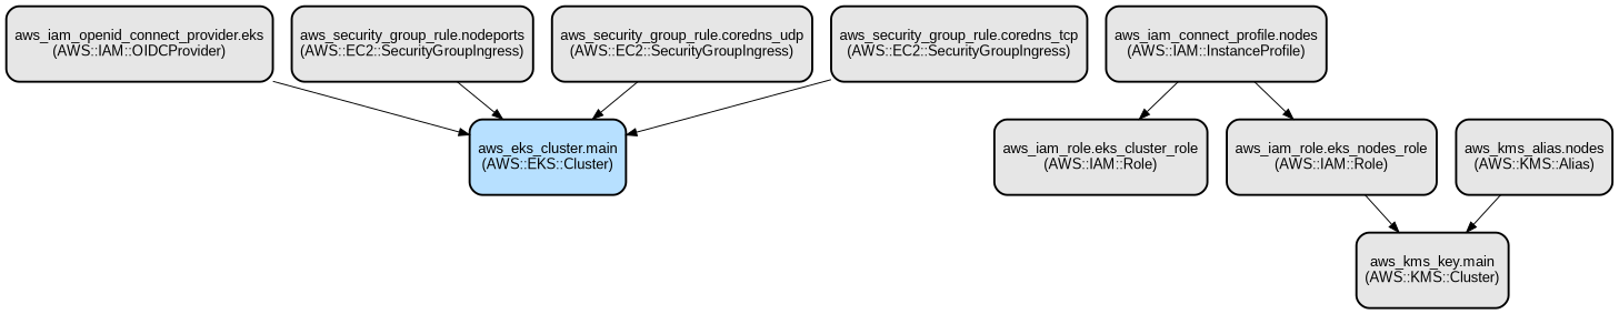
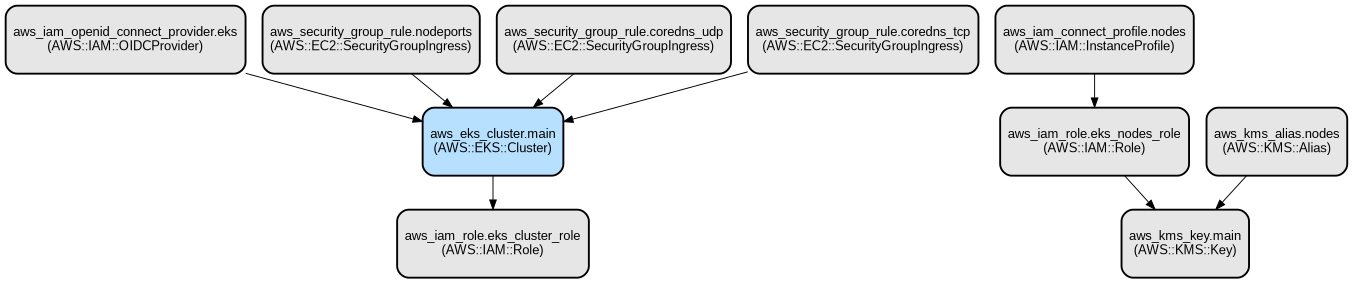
  digraph {
    node [color=black fillcolor="#E6E6E6" fontname=Arial shape=rectangle style="filled,bold,rounded"]
    n1 [fillcolor="#B7E0FF" height=1 label="aws_eks_cluster.main\n(AWS::EKS::Cluster)"]
    n2 [height=1 label="aws_iam_role.eks_cluster_role\n(AWS::IAM::Role)"]
-   n3 [height=1 label="aws_kms_key.main\n(AWS::KMS::Cluster)"]
+   n3 [height=1 label="aws_kms_key.main\n(AWS::KMS::Key)"]
    n4 [height=1 label="aws_iam_role.eks_nodes_role\n(AWS::IAM::Role)"]
    n5 [height=1 label="aws_iam_connect_profile.nodes\n(AWS::IAM::InstanceProfile)"]
    n6 [height=1 label="aws_kms_alias.nodes\n(AWS::KMS::Alias)"]
    n7 [height=1 label="aws_iam_openid_connect_provider.eks\n(AWS::IAM::OIDCProvider)"]
    n8 [height=1 label="aws_security_group_rule.nodeports\n(AWS::EC2::SecurityGroupIngress)"]
    n9 [height=1 label="aws_security_group_rule.coredns_udp\n(AWS::EC2::SecurityGroupIngress)"]
    n10 [height=1 label="aws_security_group_rule.coredns_tcp\n(AWS::EC2::SecurityGroupIngress)"]
-   n5 -> n2
+   n1 -> n2
    n4 -> n3
    n5 -> n4
    n6 -> n3
    n7 -> n1
    n8 -> n1
    n9 -> n1
    n10 -> n1
  }
